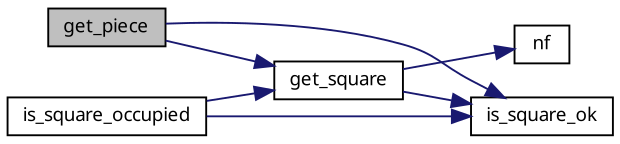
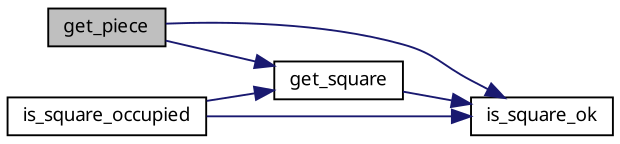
  digraph {
    rankdir=LR
    node [color=black fillcolor=white fontname="FreeSans.ttf" fontsize=10 shape=record style=filled]
    edge [color=midnightblue fontname="FreeSans.ttf" fontsize=10 labelfontname="FreeSans.ttf" labelfontsize=10 style=solid]
    n1 [fillcolor=grey75 fontcolor=black height=0.2 label=get_piece width=0.4]
    n2 [height=0.2 label=get_square width=0.4]
    n3 [height=0.2 label=is_square_ok width=0.4]
-   n4 [height=0.2 label=nf width=0.4]
    n5 [height=0.2 label=is_square_occupied width=0.4]
    n1 -> n2
    n1 -> n3
    n2 -> n3
-   n2 -> n4
    n5 -> n2
    n5 -> n3
  }
